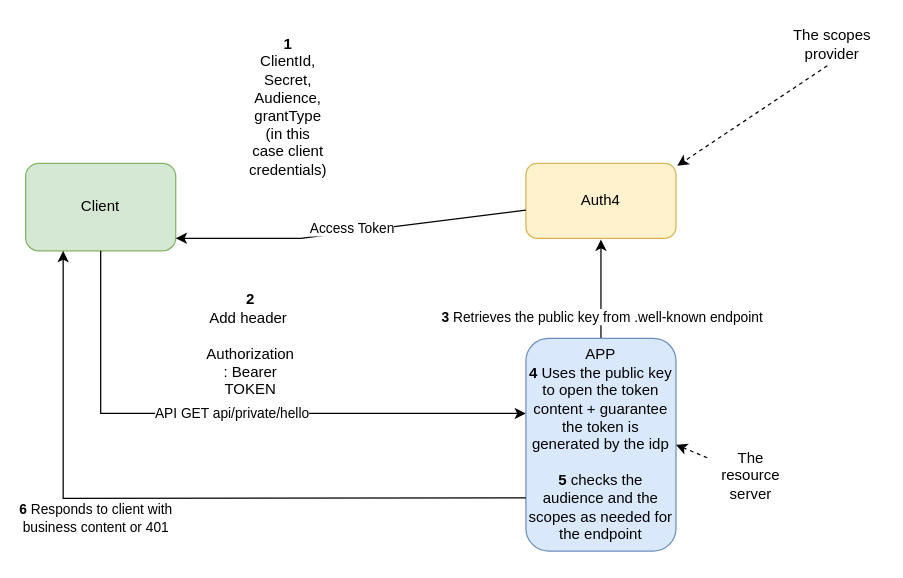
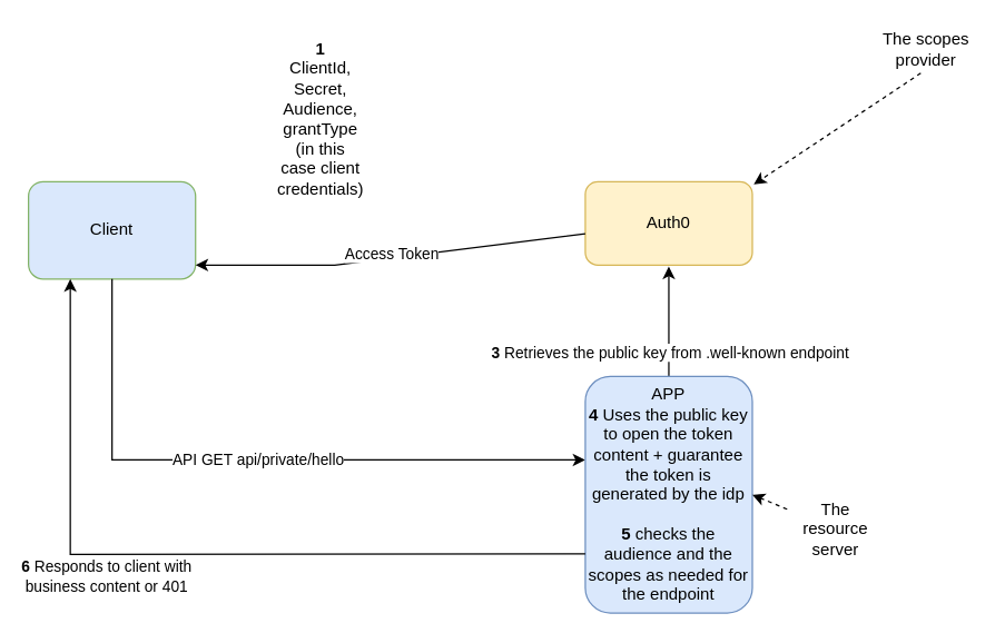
  <mxCell id="0" />
  <mxCell id="1" parent="0" />
  <mxCell id="2" value="&lt;b&gt;1&lt;/b&gt;&lt;br&gt;ClientId, Secret, Audience,&lt;br&gt;grantType (in this case client credentials)" style="text;html=1;strokeColor=none;fillColor=none;align=center;verticalAlign=middle;whiteSpace=wrap;rounded=0;" vertex="1" parent="1"><mxGeometry x="200" y="30" width="60" height="110" as="geometry" /></mxCell>
- <mxCell id="3" value="Client" style="rounded=1;whiteSpace=wrap;html=1;fillColor=#d5e8d4;strokeColor=#82b366;" vertex="1" parent="1"><mxGeometry x="20" y="130" width="120" height="70" as="geometry" /></mxCell>
- <mxCell id="4" value="Auth4" style="rounded=1;whiteSpace=wrap;html=1;fillColor=#fff2cc;strokeColor=#d6b656;" vertex="1" parent="1"><mxGeometry x="420" y="130" width="120" height="60" as="geometry" /></mxCell>
+ <mxCell id="3" value="Client" style="rounded=1;whiteSpace=wrap;html=1;fillColor=#dae8fc;strokeColor=#82b366;" vertex="1" parent="1"><mxGeometry x="20" y="130" width="120" height="70" as="geometry" /></mxCell>
+ <mxCell id="4" value="Auth0" style="rounded=1;whiteSpace=wrap;html=1;fillColor=#fff2cc;strokeColor=#d6b656;" vertex="1" parent="1"><mxGeometry x="420" y="130" width="120" height="60" as="geometry" /></mxCell>
  <mxCell id="5" value="" style="endArrow=classic;html=1;rounded=0;" edge="1" parent="1" source="4"><mxGeometry width="50" height="50" relative="1" as="geometry"><mxPoint x="420" y="370" as="sourcePoint" /><mxPoint x="140" y="190" as="targetPoint" /><Array as="points"><mxPoint x="240" y="190" /></Array></mxGeometry></mxCell>
  <mxCell id="6" value="Access Token" style="edgeLabel;html=1;align=center;verticalAlign=middle;resizable=0;points=[];" vertex="1" connectable="0" parent="5"><mxGeometry x="-0.126" y="-1" relative="1" as="geometry"><mxPoint x="-17" as="offset" /></mxGeometry></mxCell>
  <mxCell id="7" value="API GET api/private/hello" style="endArrow=classic;html=1;rounded=0;exitX=0.5;exitY=1;exitDx=0;exitDy=0;" edge="1" parent="1" source="3"><mxGeometry width="50" height="50" relative="1" as="geometry"><mxPoint x="80" y="330" as="sourcePoint" /><mxPoint x="420" y="330" as="targetPoint" /><Array as="points"><mxPoint x="80" y="330" /></Array><mxPoint as="offset" /></mxGeometry></mxCell>
- <mxCell id="8" value="&lt;b&gt;2&lt;/b&gt;&lt;br&gt;Add header&amp;nbsp;&lt;br&gt;&lt;br&gt;Authorization : Bearer TOKEN" style="text;html=1;strokeColor=none;fillColor=none;align=center;verticalAlign=middle;whiteSpace=wrap;rounded=0;" vertex="1" parent="1"><mxGeometry x="170" y="220" width="60" height="110" as="geometry" /></mxCell>
  <mxCell id="9" value="" style="edgeStyle=orthogonalEdgeStyle;rounded=0;orthogonalLoop=1;jettySize=auto;html=1;startArrow=block;startFill=1;" edge="1" parent="1"><mxGeometry relative="1" as="geometry"><mxPoint x="480" y="301" as="sourcePoint" /><mxPoint x="480" y="191" as="targetPoint" /></mxGeometry></mxCell>
  <mxCell id="10" value="&lt;b&gt;3&lt;/b&gt; Retrieves the public key from .well-known endpoint&amp;nbsp;&amp;nbsp;" style="edgeLabel;html=1;align=center;verticalAlign=middle;resizable=0;points=[];" vertex="1" connectable="0" parent="9"><mxGeometry x="-0.118" y="-3" relative="1" as="geometry"><mxPoint as="offset" /></mxGeometry></mxCell>
  <mxCell id="11" value="APP&lt;br&gt;&lt;b&gt;4&lt;/b&gt; Uses the public key to open the token content + guarantee the token is generated by the idp&lt;br&gt;&lt;br&gt;&lt;b&gt;5&lt;/b&gt; checks the audience and the scopes as needed for the endpoint" style="rounded=1;whiteSpace=wrap;html=1;fillColor=#dae8fc;strokeColor=#6c8ebf;" vertex="1" parent="1"><mxGeometry x="420" y="270" width="120" height="170" as="geometry" /></mxCell>
  <mxCell id="12" value="" style="endArrow=classic;html=1;rounded=0;exitX=0;exitY=0.75;exitDx=0;exitDy=0;entryX=0.25;entryY=1;entryDx=0;entryDy=0;" edge="1" parent="1" source="11" target="3"><mxGeometry width="50" height="50" relative="1" as="geometry"><mxPoint x="340" y="330" as="sourcePoint" /><mxPoint x="57" y="200" as="targetPoint" /><Array as="points"><mxPoint x="50" y="398" /></Array></mxGeometry></mxCell>
  <mxCell id="13" value="&lt;b&gt;6&lt;/b&gt; Responds to client with &lt;br&gt;business content or 401" style="edgeLabel;html=1;align=center;verticalAlign=middle;resizable=0;points=[];" vertex="1" connectable="0" parent="12"><mxGeometry x="0.364" relative="1" as="geometry"><mxPoint x="25" y="32" as="offset" /></mxGeometry></mxCell>
  <mxCell id="14" value="" style="endArrow=classic;html=1;rounded=0;entryX=1;entryY=0;entryDx=0;entryDy=0;dashed=1;" edge="1" parent="1"><mxGeometry width="50" height="50" relative="1" as="geometry"><mxPoint x="661" y="52" as="sourcePoint" /><mxPoint x="541" y="132" as="targetPoint" /></mxGeometry></mxCell>
  <mxCell id="15" value="The scopes provider" style="text;html=1;strokeColor=none;fillColor=none;align=center;verticalAlign=middle;whiteSpace=wrap;rounded=0;" vertex="1" parent="1"><mxGeometry x="630" y="20" width="70" height="30" as="geometry" /></mxCell>
  <mxCell id="16" value="The resource server" style="text;html=1;strokeColor=none;fillColor=none;align=center;verticalAlign=middle;whiteSpace=wrap;rounded=0;" vertex="1" parent="1"><mxGeometry x="565" y="365" width="70" height="30" as="geometry" /></mxCell>
  <mxCell id="17" value="" style="endArrow=classic;html=1;rounded=0;entryX=1;entryY=0.5;entryDx=0;entryDy=0;dashed=1;" edge="1" parent="1" source="16" target="11"><mxGeometry width="50" height="50" relative="1" as="geometry"><mxPoint x="671" y="62" as="sourcePoint" /><mxPoint x="551" y="142" as="targetPoint" /></mxGeometry></mxCell>
